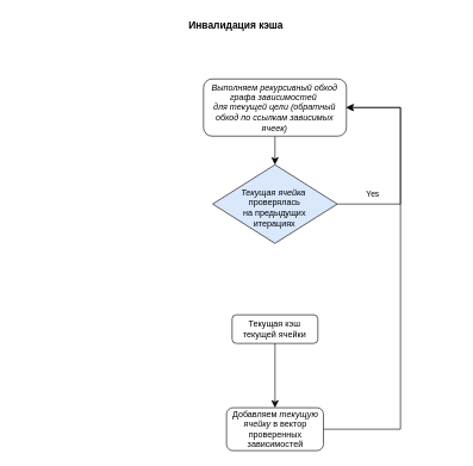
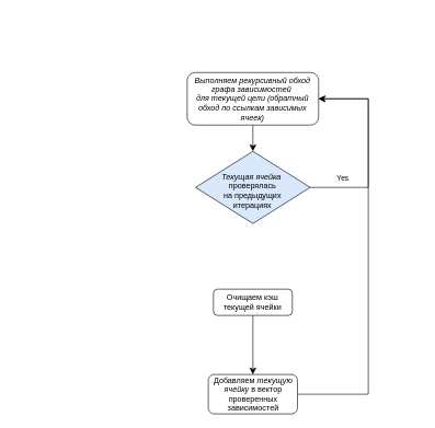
  <mxCell id="0" />
  <mxCell id="1" parent="0" />
  <mxCell id="2" value="" style="rounded=0;html=1;jettySize=auto;orthogonalLoop=1;fontSize=11;endArrow=classic;endFill=1;endSize=8;strokeWidth=1;shadow=0;labelBackgroundColor=none;edgeStyle=orthogonalEdgeStyle;" edge="1" parent="1" source="10" target="3"><mxGeometry relative="1" as="geometry" /></mxCell>
  <mxCell id="3" value="&lt;br&gt;&lt;i&gt;Текущая ячейка&lt;/i&gt;&amp;nbsp;&lt;br&gt;проверялась &lt;br&gt;на предыдущих&lt;br&gt;итерациях" style="rhombus;whiteSpace=wrap;html=1;shadow=0;fontFamily=Helvetica;fontSize=12;align=center;strokeWidth=1;spacing=6;spacingTop=-4;fillColor=#dae8fc;" vertex="1" parent="1"><mxGeometry x="297.18" y="230" width="174.38" height="110" as="geometry" /></mxCell>
  <mxCell id="4" value="" style="edgeStyle=orthogonalEdgeStyle;rounded=0;orthogonalLoop=1;jettySize=auto;html=1;labelBackgroundColor=none;endFill=1;endSize=8;strokeWidth=1;shadow=0;" edge="1" parent="1" source="5" target="10"><mxGeometry relative="1" as="geometry"><mxPoint x="540" y="580" as="targetPoint" /><Array as="points"><mxPoint x="560" y="600" /><mxPoint x="560" y="150" /></Array></mxGeometry></mxCell>
  <mxCell id="5" value="Добавляем &lt;i&gt;текущую ячейку&lt;/i&gt;&amp;nbsp;в вектор проверенных зависимостей" style="rounded=1;whiteSpace=wrap;html=1;fontSize=12;glass=0;strokeWidth=1;shadow=0;" vertex="1" parent="1"><mxGeometry x="316.56" y="570" width="135.62" height="60" as="geometry" /></mxCell>
- <mxCell id="6" value="Текущая кэш текущей ячейки" style="rounded=1;whiteSpace=wrap;html=1;fontSize=12;glass=0;strokeWidth=1;shadow=0;" vertex="1" parent="1"><mxGeometry x="324.37" y="440" width="120" height="40" as="geometry" /></mxCell>
- <mxCell id="7" value="&lt;b&gt;&lt;font style=&quot;font-size: 14px;&quot;&gt;Инвалидация кэша&lt;/font&gt;&lt;/b&gt;" style="text;html=1;strokeColor=none;fillColor=none;align=center;verticalAlign=middle;whiteSpace=wrap;rounded=0;" vertex="1" parent="1"><mxGeometry x="20" y="20" width="620" height="30" as="geometry" /></mxCell>
+ <mxCell id="6" value="Очищаем кэш текущей ячейки" style="rounded=1;whiteSpace=wrap;html=1;fontSize=12;glass=0;strokeWidth=1;shadow=0;" vertex="1" parent="1"><mxGeometry x="324.37" y="440" width="120" height="40" as="geometry" /></mxCell>
  <mxCell id="8" value="" style="edgeStyle=orthogonalEdgeStyle;rounded=0;orthogonalLoop=1;jettySize=auto;html=1;" edge="1" parent="1" source="3" target="10"><mxGeometry relative="1" as="geometry"><mxPoint x="584.37" y="170" as="sourcePoint" /><Array as="points"><mxPoint x="560" y="285" /><mxPoint x="560" y="150" /></Array></mxGeometry></mxCell>
  <mxCell id="9" value="Yes" style="edgeLabel;html=1;align=center;verticalAlign=middle;resizable=0;points=[];" vertex="1" connectable="0" parent="8"><mxGeometry x="-0.792" relative="1" as="geometry"><mxPoint x="18" y="-15" as="offset" /></mxGeometry></mxCell>
  <mxCell id="10" value="&lt;font style=&quot;font-size: 12px;&quot;&gt;&lt;i&gt;Выполняем рекурсивный обход графа зависимостей&amp;nbsp;&lt;br&gt;для текущей цели (обратный обход по ссылкам зависимых ячеек)&lt;br&gt;&lt;/i&gt;&lt;/font&gt;" style="rounded=1;whiteSpace=wrap;html=1;" vertex="1" parent="1"><mxGeometry x="284.38" y="110" width="200" height="80" as="geometry" /></mxCell>
  <mxCell id="11" value="" style="rounded=0;html=1;jettySize=auto;orthogonalLoop=1;fontSize=11;endArrow=classic;endFill=1;endSize=8;strokeWidth=1;shadow=0;labelBackgroundColor=none;edgeStyle=orthogonalEdgeStyle;" edge="1" parent="1" source="6" target="5"><mxGeometry relative="1" as="geometry"><mxPoint x="517.18" y="425" as="sourcePoint" /><mxPoint x="471.56" y="445.006" as="targetPoint" /></mxGeometry></mxCell>
